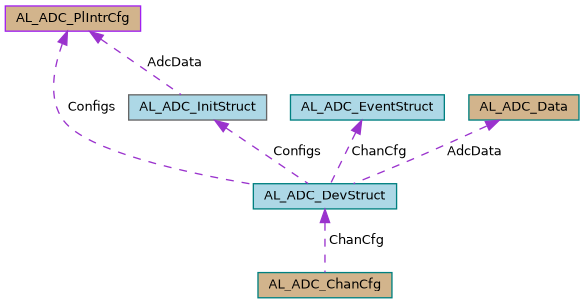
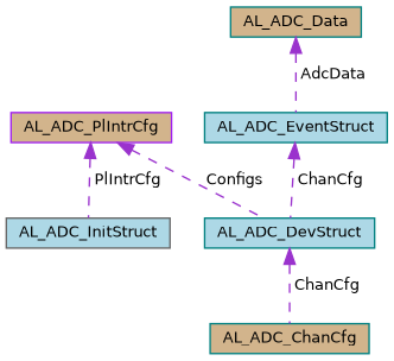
  digraph {
    node [color=teal fillcolor=lightblue fontname=Helvetica fontsize=10 shape=record style=filled]
    edge [color=darkorchid3 dir=back fontname=Helvetica fontsize=10 labelfontname=Helvetica labelfontsize=10 style=dashed]
    n1 [fontcolor=black height=0.2 label=AL_ADC_DevStruct width=0.4]
    n2 [fillcolor=tan height=0.2 label=AL_ADC_ChanCfg width=0.4]
    n3 [color=purple fillcolor=tan height=0.2 label=AL_ADC_PlIntrCfg width=0.4]
    n4 [color=gray40 height=0.2 label=AL_ADC_InitStruct width=0.4]
    n5 [height=0.2 label=AL_ADC_EventStruct width=0.4]
    n6 [fillcolor=tan height=0.2 label=AL_ADC_Data width=0.4]
    n1 -> n2 [label=" ChanCfg"]
    n3 -> n1 [label=" Configs"]
-   n3 -> n4 [label=" AdcData"]
-   n4 -> n1 [label=" Configs"]
+   n3 -> n4 [label=" PlIntrCfg"]
    n5 -> n1 [label=" ChanCfg"]
-   n6 -> n1 [label=" AdcData"]
+   n6 -> n5 [label=" AdcData"]
  }
